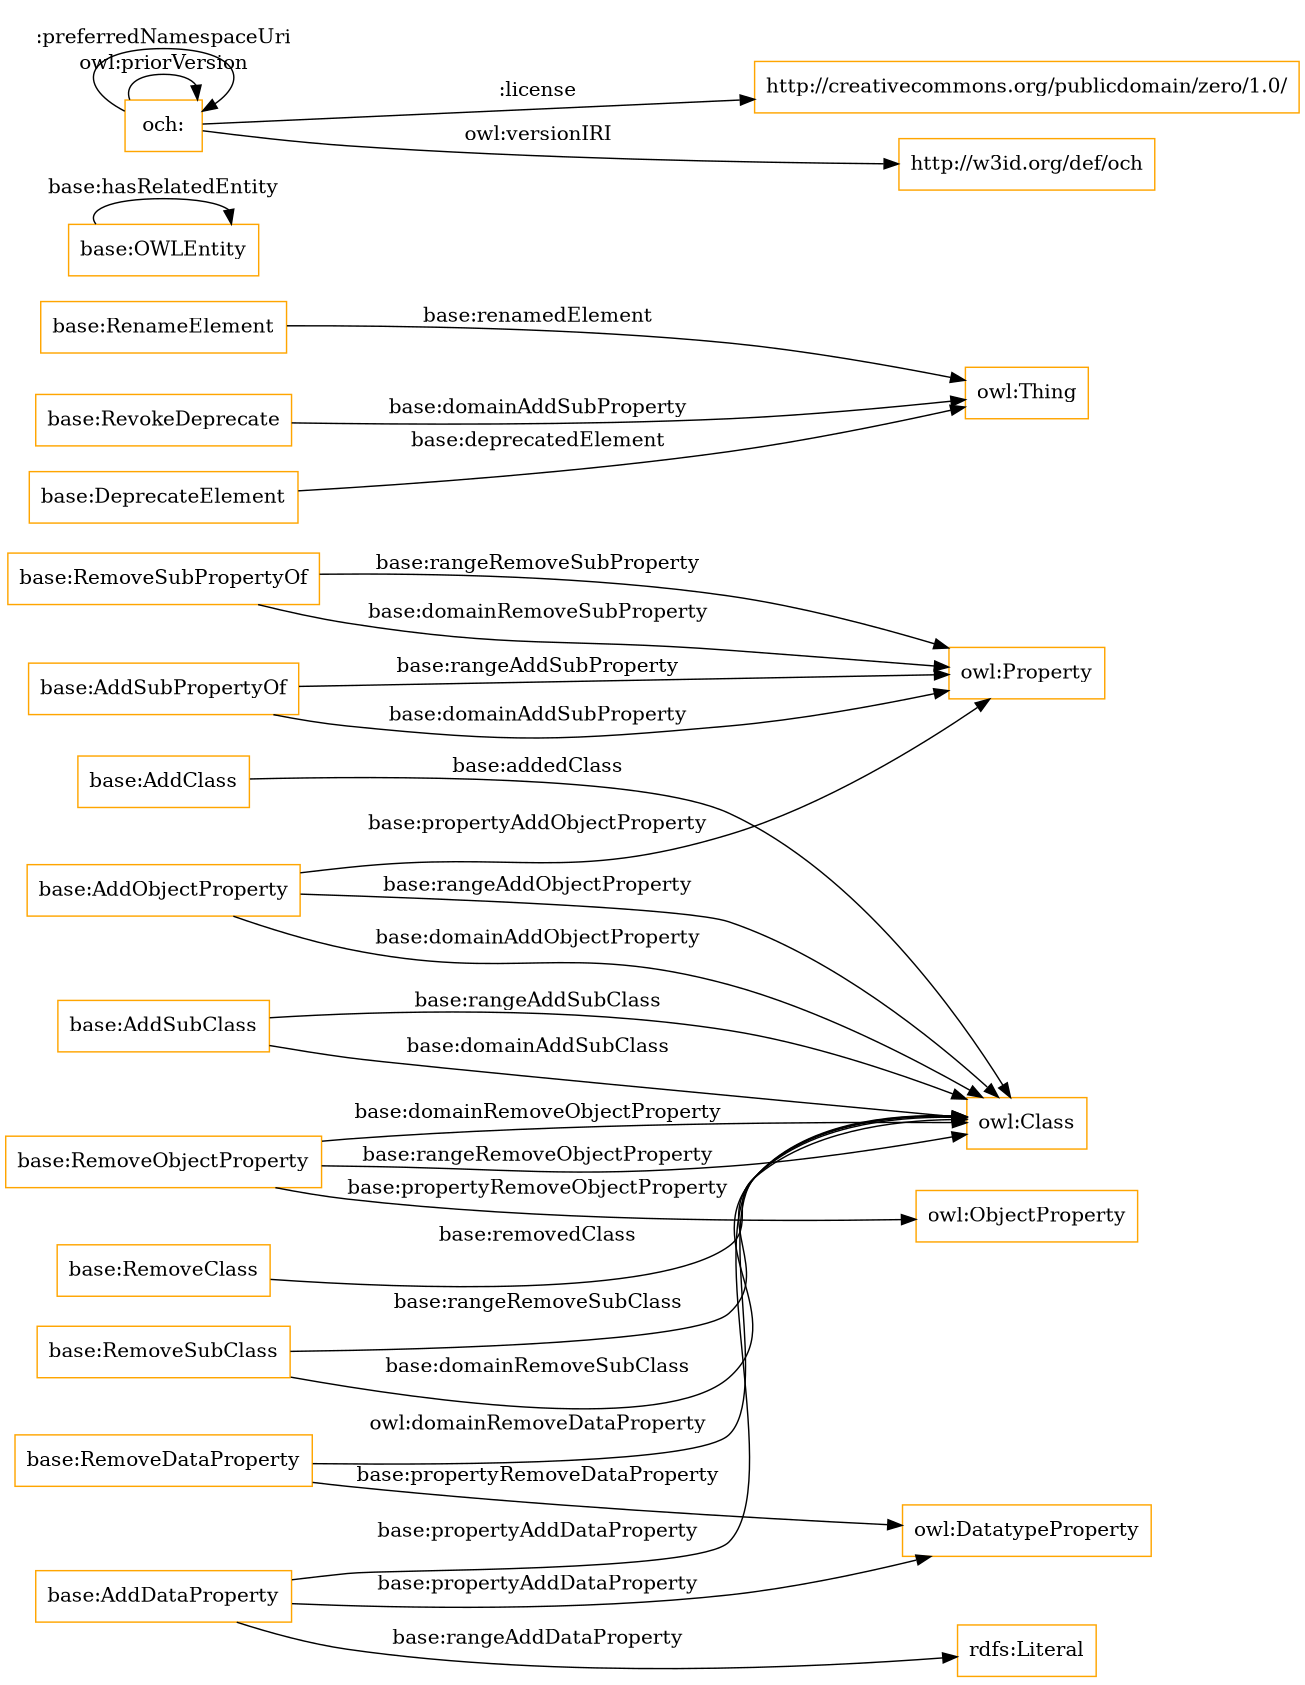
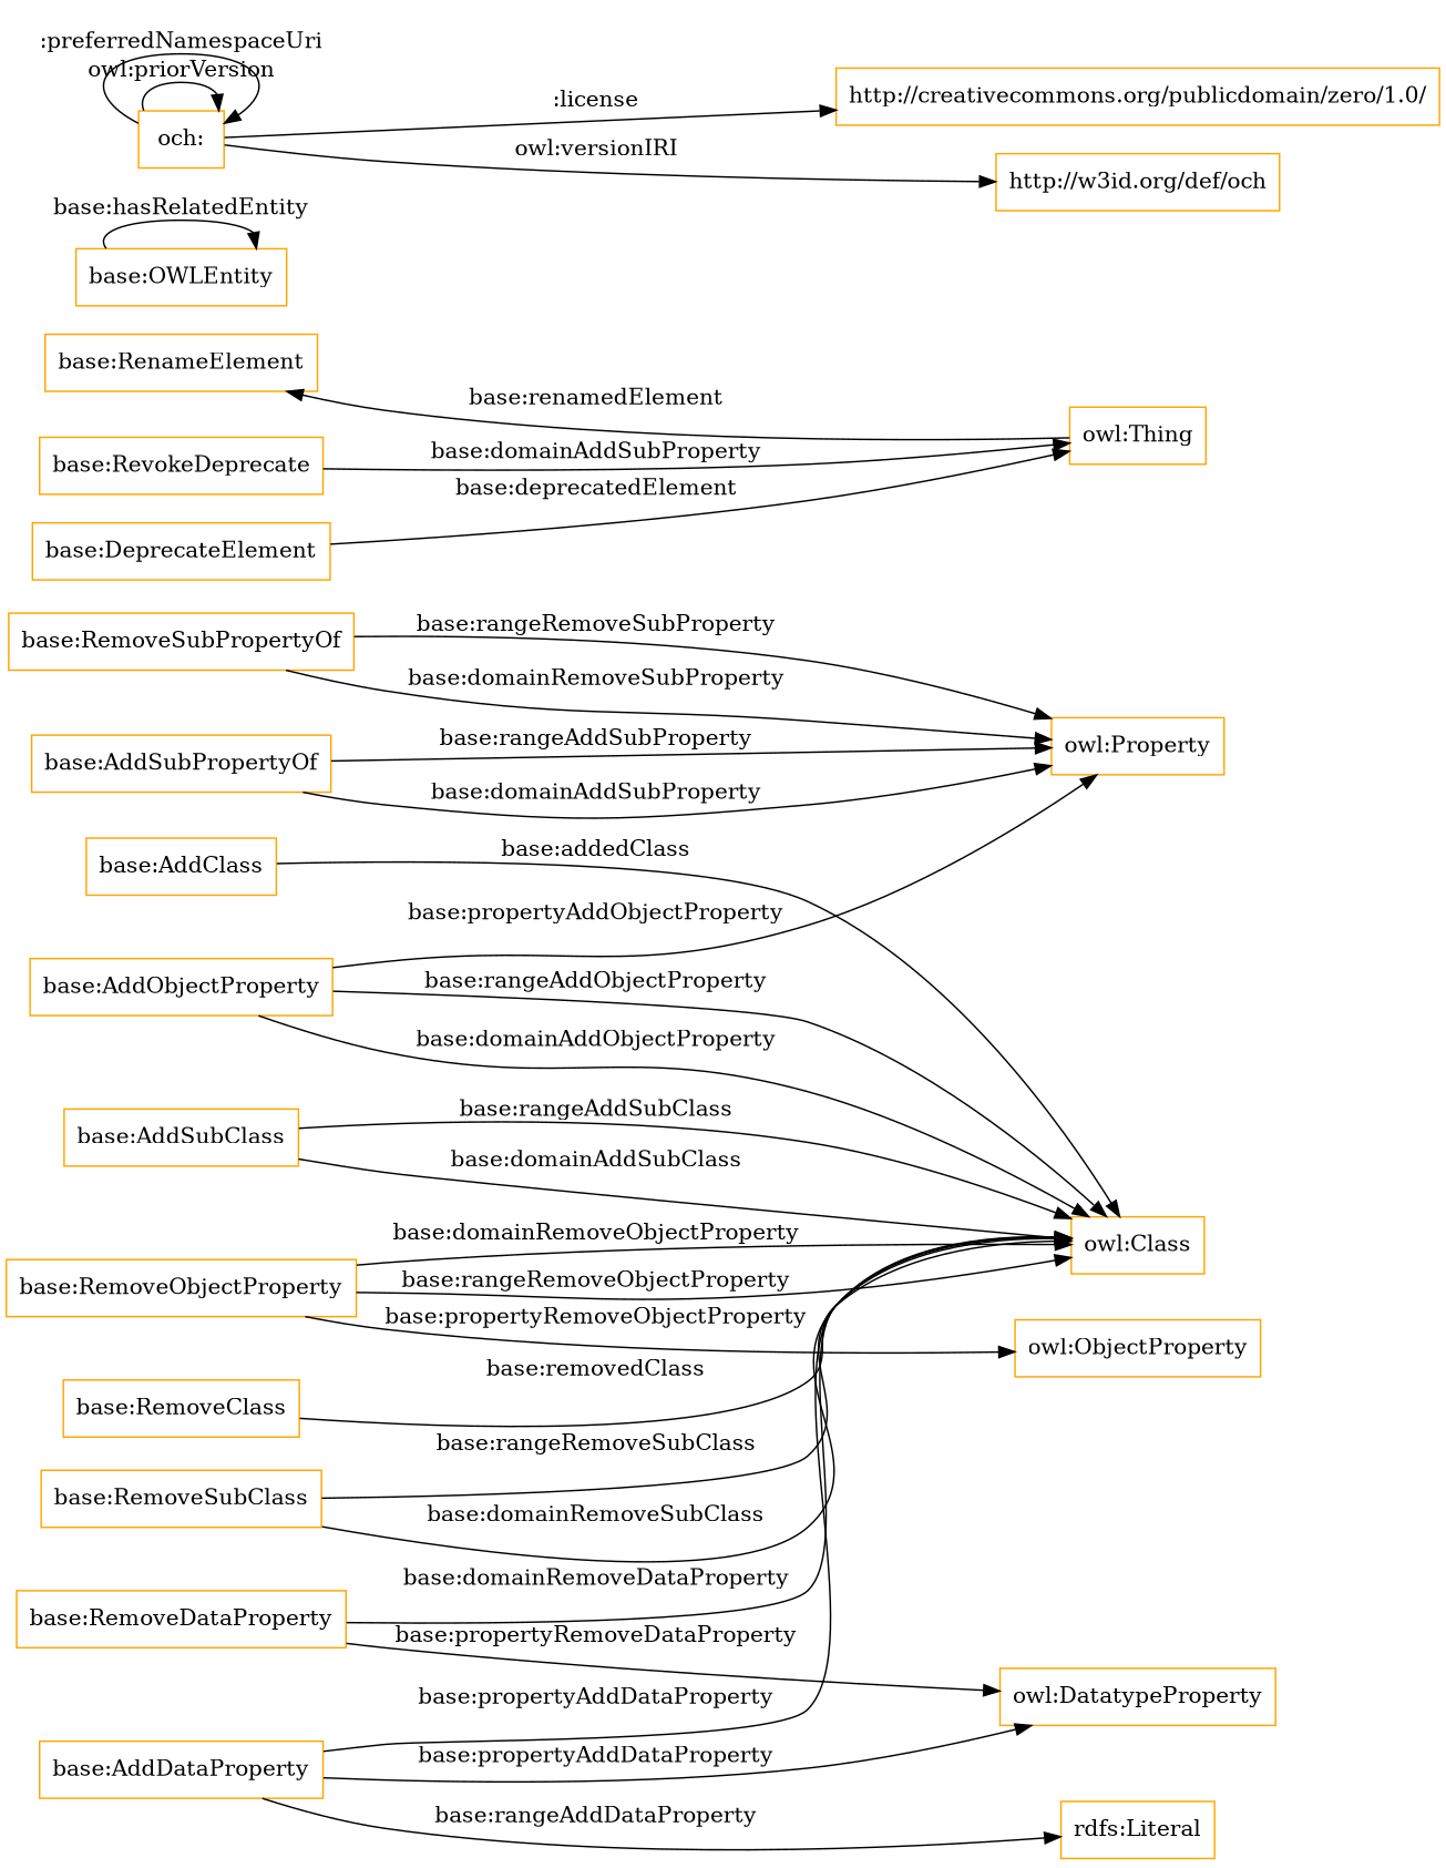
  digraph {
    rankdir=LR
    node [color=orange shape=rectangle]
    "base:AddSubClass"
    "owl:Class"
    "base:AddSubPropertyOf"
    "owl:Property"
    "base:AddClass"
    "base:AddObjectProperty"
    "base:RenameElement"
    "owl:Thing"
    "base:RemoveSubClass"
    "base:RemoveObjectProperty"
    "owl:ObjectProperty"
    "base:RevokeDeprecate"
    "base:OWLEntity"
    "base:RemoveDataProperty"
    "owl:DatatypeProperty"
    "base:RemoveClass"
    "base:DeprecateElement"
    "base:RemoveSubPropertyOf"
    "base:AddDataProperty"
    "rdfs:Literal"
    "och:"
    "http://creativecommons.org/publicdomain/zero/1.0/"
    "http://w3id.org/def/och"
    "base:AddSubClass" -> "owl:Class" [label="base:rangeAddSubClass"]
    "base:AddSubClass" -> "owl:Class" [label="base:domainAddSubClass"]
    "base:AddSubPropertyOf" -> "owl:Property" [label="base:domainAddSubProperty"]
    "base:AddSubPropertyOf" -> "owl:Property" [label="base:rangeAddSubProperty"]
    "base:AddClass" -> "owl:Class" [label="base:addedClass"]
    "base:AddObjectProperty" -> "owl:Class" [label="base:rangeAddObjectProperty"]
    "base:AddObjectProperty" -> "owl:Class" [label="base:domainAddObjectProperty"]
    "base:AddObjectProperty" -> "owl:Property" [label="base:propertyAddObjectProperty"]
-   "base:RenameElement" -> "owl:Thing" [label="base:renamedElement"]
+   "owl:Thing" -> "base:RenameElement" [label="base:renamedElement"]
    "base:RemoveSubClass" -> "owl:Class" [label="base:domainRemoveSubClass"]
    "base:RemoveSubClass" -> "owl:Class" [label="base:rangeRemoveSubClass"]
    "base:RemoveObjectProperty" -> "owl:Class" [label="base:domainRemoveObjectProperty"]
    "base:RemoveObjectProperty" -> "owl:Class" [label="base:rangeRemoveObjectProperty"]
    "base:RemoveObjectProperty" -> "owl:ObjectProperty" [label="base:propertyRemoveObjectProperty"]
    "base:RevokeDeprecate" -> "owl:Thing" [label="base:domainAddSubProperty"]
    "base:OWLEntity" -> "base:OWLEntity" [label="base:hasRelatedEntity"]
-   "base:RemoveDataProperty" -> "owl:Class" [label="owl:domainRemoveDataProperty"]
+   "base:RemoveDataProperty" -> "owl:Class" [label="base:domainRemoveDataProperty"]
    "base:RemoveDataProperty" -> "owl:DatatypeProperty" [label="base:propertyRemoveDataProperty"]
    "base:RemoveClass" -> "owl:Class" [label="base:removedClass"]
    "base:DeprecateElement" -> "owl:Thing" [label="base:deprecatedElement"]
    "base:RemoveSubPropertyOf" -> "owl:Property" [label="base:rangeRemoveSubProperty"]
    "base:RemoveSubPropertyOf" -> "owl:Property" [label="base:domainRemoveSubProperty"]
    "base:AddDataProperty" -> "owl:Class" [label="base:propertyAddDataProperty"]
    "base:AddDataProperty" -> "owl:DatatypeProperty" [label="base:propertyAddDataProperty"]
    "base:AddDataProperty" -> "rdfs:Literal" [label="base:rangeAddDataProperty"]
    "och:" -> "och:" [label="owl:priorVersion"]
    "och:" -> "och:" [label=":preferredNamespaceUri"]
    "och:" -> "http://creativecommons.org/publicdomain/zero/1.0/" [label=":license"]
    "och:" -> "http://w3id.org/def/och" [label="owl:versionIRI"]
  }
